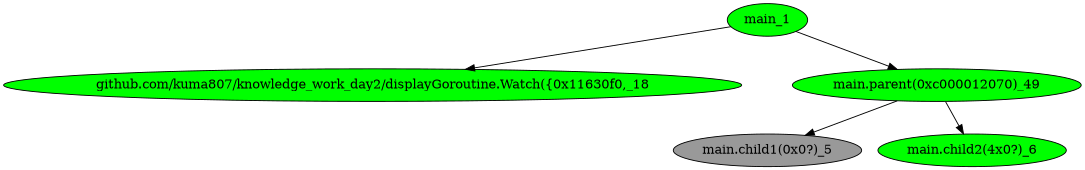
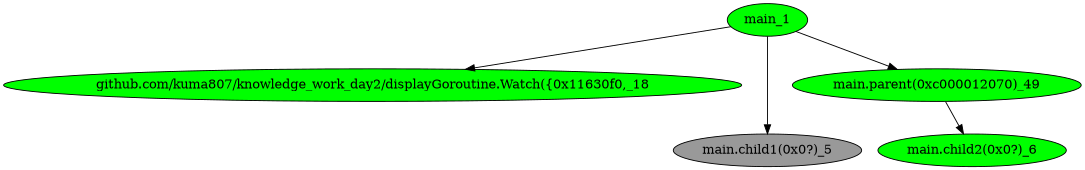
  digraph {
    node [fillcolor="#00FF00" style="solid,filled"]
    main_1
    "github.com/kuma807/knowledge_work_day2/displayGoroutine.Watch({0x11630f0,_18"
    "main.parent(0xc000012070)_49"
    "main.child1(0x0?)_5" [fillcolor="#999999"]
-   "main.child2(0x0?)_6" [label="main.child2(4x0?)_6"]
+   "main.child2(0x0?)_6"
    main_1 -> "github.com/kuma807/knowledge_work_day2/displayGoroutine.Watch({0x11630f0,_18"
    main_1 -> "main.parent(0xc000012070)_49"
-   "main.parent(0xc000012070)_49" -> "main.child1(0x0?)_5"
+   main_1 -> "main.child1(0x0?)_5"
    "main.parent(0xc000012070)_49" -> "main.child2(0x0?)_6"
  }
